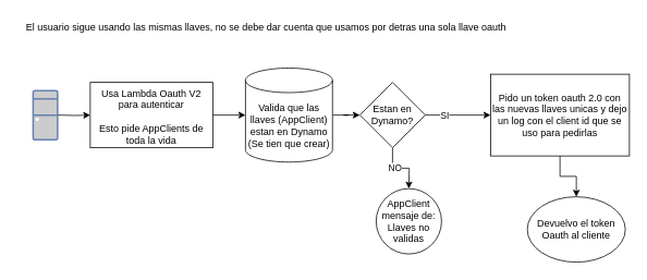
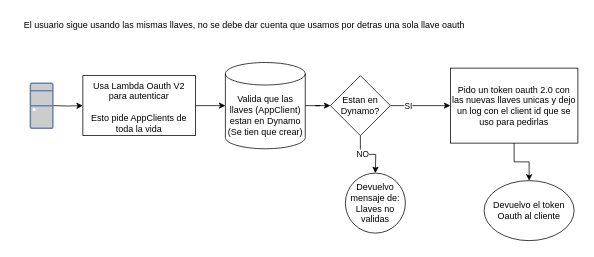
  <mxCell id="0" />
  <mxCell id="1" parent="0" />
  <mxCell id="2" value="" style="edgeStyle=orthogonalEdgeStyle;rounded=0;orthogonalLoop=1;jettySize=auto;html=1;" edge="1" parent="1" target="4"><mxGeometry relative="1" as="geometry"><mxPoint x="70" y="140" as="sourcePoint" /></mxGeometry></mxCell>
  <mxCell id="3" style="edgeStyle=orthogonalEdgeStyle;rounded=0;orthogonalLoop=1;jettySize=auto;html=1;" edge="1" parent="1" source="4" target="6"><mxGeometry relative="1" as="geometry" /></mxCell>
  <mxCell id="4" value="Usa Lambda Oauth V2&lt;div&gt;para autenticar&lt;br&gt;&lt;br&gt;Esto pide AppClients de toda la vida&lt;/div&gt;" style="whiteSpace=wrap;html=1;verticalAlign=top;" vertex="1" parent="1"><mxGeometry x="110" y="100" width="150" height="80" as="geometry" /></mxCell>
  <mxCell id="5" value="" style="edgeStyle=orthogonalEdgeStyle;rounded=0;orthogonalLoop=1;jettySize=auto;html=1;" edge="1" parent="1" source="6" target="11"><mxGeometry relative="1" as="geometry" /></mxCell>
  <mxCell id="6" value="Valida que las llaves (AppClient) estan en Dynamo (Se tien que crear)" style="shape=cylinder3;whiteSpace=wrap;html=1;boundedLbl=1;backgroundOutline=1;size=15;" vertex="1" parent="1"><mxGeometry x="300" y="82.5" width="106.5" height="115" as="geometry" /></mxCell>
  <mxCell id="7" value="" style="edgeStyle=orthogonalEdgeStyle;rounded=0;orthogonalLoop=1;jettySize=auto;html=1;" edge="1" parent="1" source="11" target="15"><mxGeometry relative="1" as="geometry" /></mxCell>
  <mxCell id="8" value="SI" style="edgeLabel;html=1;align=center;verticalAlign=middle;resizable=0;points=[];" vertex="1" connectable="0" parent="7"><mxGeometry x="-0.433" relative="1" as="geometry"><mxPoint as="offset" /></mxGeometry></mxCell>
  <mxCell id="9" value="" style="edgeStyle=orthogonalEdgeStyle;rounded=0;orthogonalLoop=1;jettySize=auto;html=1;" edge="1" parent="1" source="11"><mxGeometry relative="1" as="geometry"><mxPoint x="500" y="230" as="targetPoint" /></mxGeometry></mxCell>
  <mxCell id="10" value="NO" style="edgeLabel;html=1;align=center;verticalAlign=middle;resizable=0;points=[];" vertex="1" connectable="0" parent="9"><mxGeometry x="-0.244" y="1" relative="1" as="geometry"><mxPoint as="offset" /></mxGeometry></mxCell>
  <mxCell id="11" value="Estan en Dynamo?" style="rhombus;whiteSpace=wrap;html=1;" vertex="1" parent="1"><mxGeometry x="440" y="100" width="80" height="80" as="geometry" /></mxCell>
  <mxCell id="12" value="" style="fontColor=#0066CC;verticalAlign=top;verticalLabelPosition=bottom;labelPosition=center;align=center;html=1;outlineConnect=0;fillColor=#CCCCCC;strokeColor=#6881B3;gradientColor=none;gradientDirection=north;strokeWidth=2;shape=mxgraph.networks.desktop_pc;" vertex="1" parent="1"><mxGeometry x="40" y="110" width="30" height="60" as="geometry" /></mxCell>
  <mxCell id="13" value="El usuario sigue usando las mismas llaves, no se debe dar cuenta que usamos por detras una sola llave oauth&lt;div&gt;&lt;br&gt;&lt;/div&gt;" style="text;html=1;align=center;verticalAlign=middle;resizable=0;points=[];autosize=1;strokeColor=none;fillColor=none;" vertex="1" parent="1"><mxGeometry x="20" y="20" width="610" height="40" as="geometry" /></mxCell>
  <mxCell id="14" value="" style="edgeStyle=orthogonalEdgeStyle;rounded=0;orthogonalLoop=1;jettySize=auto;html=1;" edge="1" parent="1" source="15" target="17"><mxGeometry relative="1" as="geometry" /></mxCell>
  <mxCell id="15" value="Pido un token oauth 2.0 con las nuevas llaves unicas y dejo un log con el client id que se uso para pedirlas" style="whiteSpace=wrap;html=1;" vertex="1" parent="1"><mxGeometry x="600" y="90" width="170" height="100" as="geometry" /></mxCell>
- <mxCell id="16" value="AppClient mensaje de: Llaves no validas" style="ellipse;whiteSpace=wrap;html=1;aspect=fixed;" vertex="1" parent="1"><mxGeometry x="460" y="230" width="80" height="80" as="geometry" /></mxCell>
+ <mxCell id="16" value="Devuelvo mensaje de: Llaves no validas" style="ellipse;whiteSpace=wrap;html=1;aspect=fixed;" vertex="1" parent="1"><mxGeometry x="460" y="230" width="80" height="80" as="geometry" /></mxCell>
  <mxCell id="17" value="Devuelvo el token Oauth al cliente" style="ellipse;whiteSpace=wrap;html=1;" vertex="1" parent="1"><mxGeometry x="645" y="240" width="120" height="80" as="geometry" /></mxCell>
